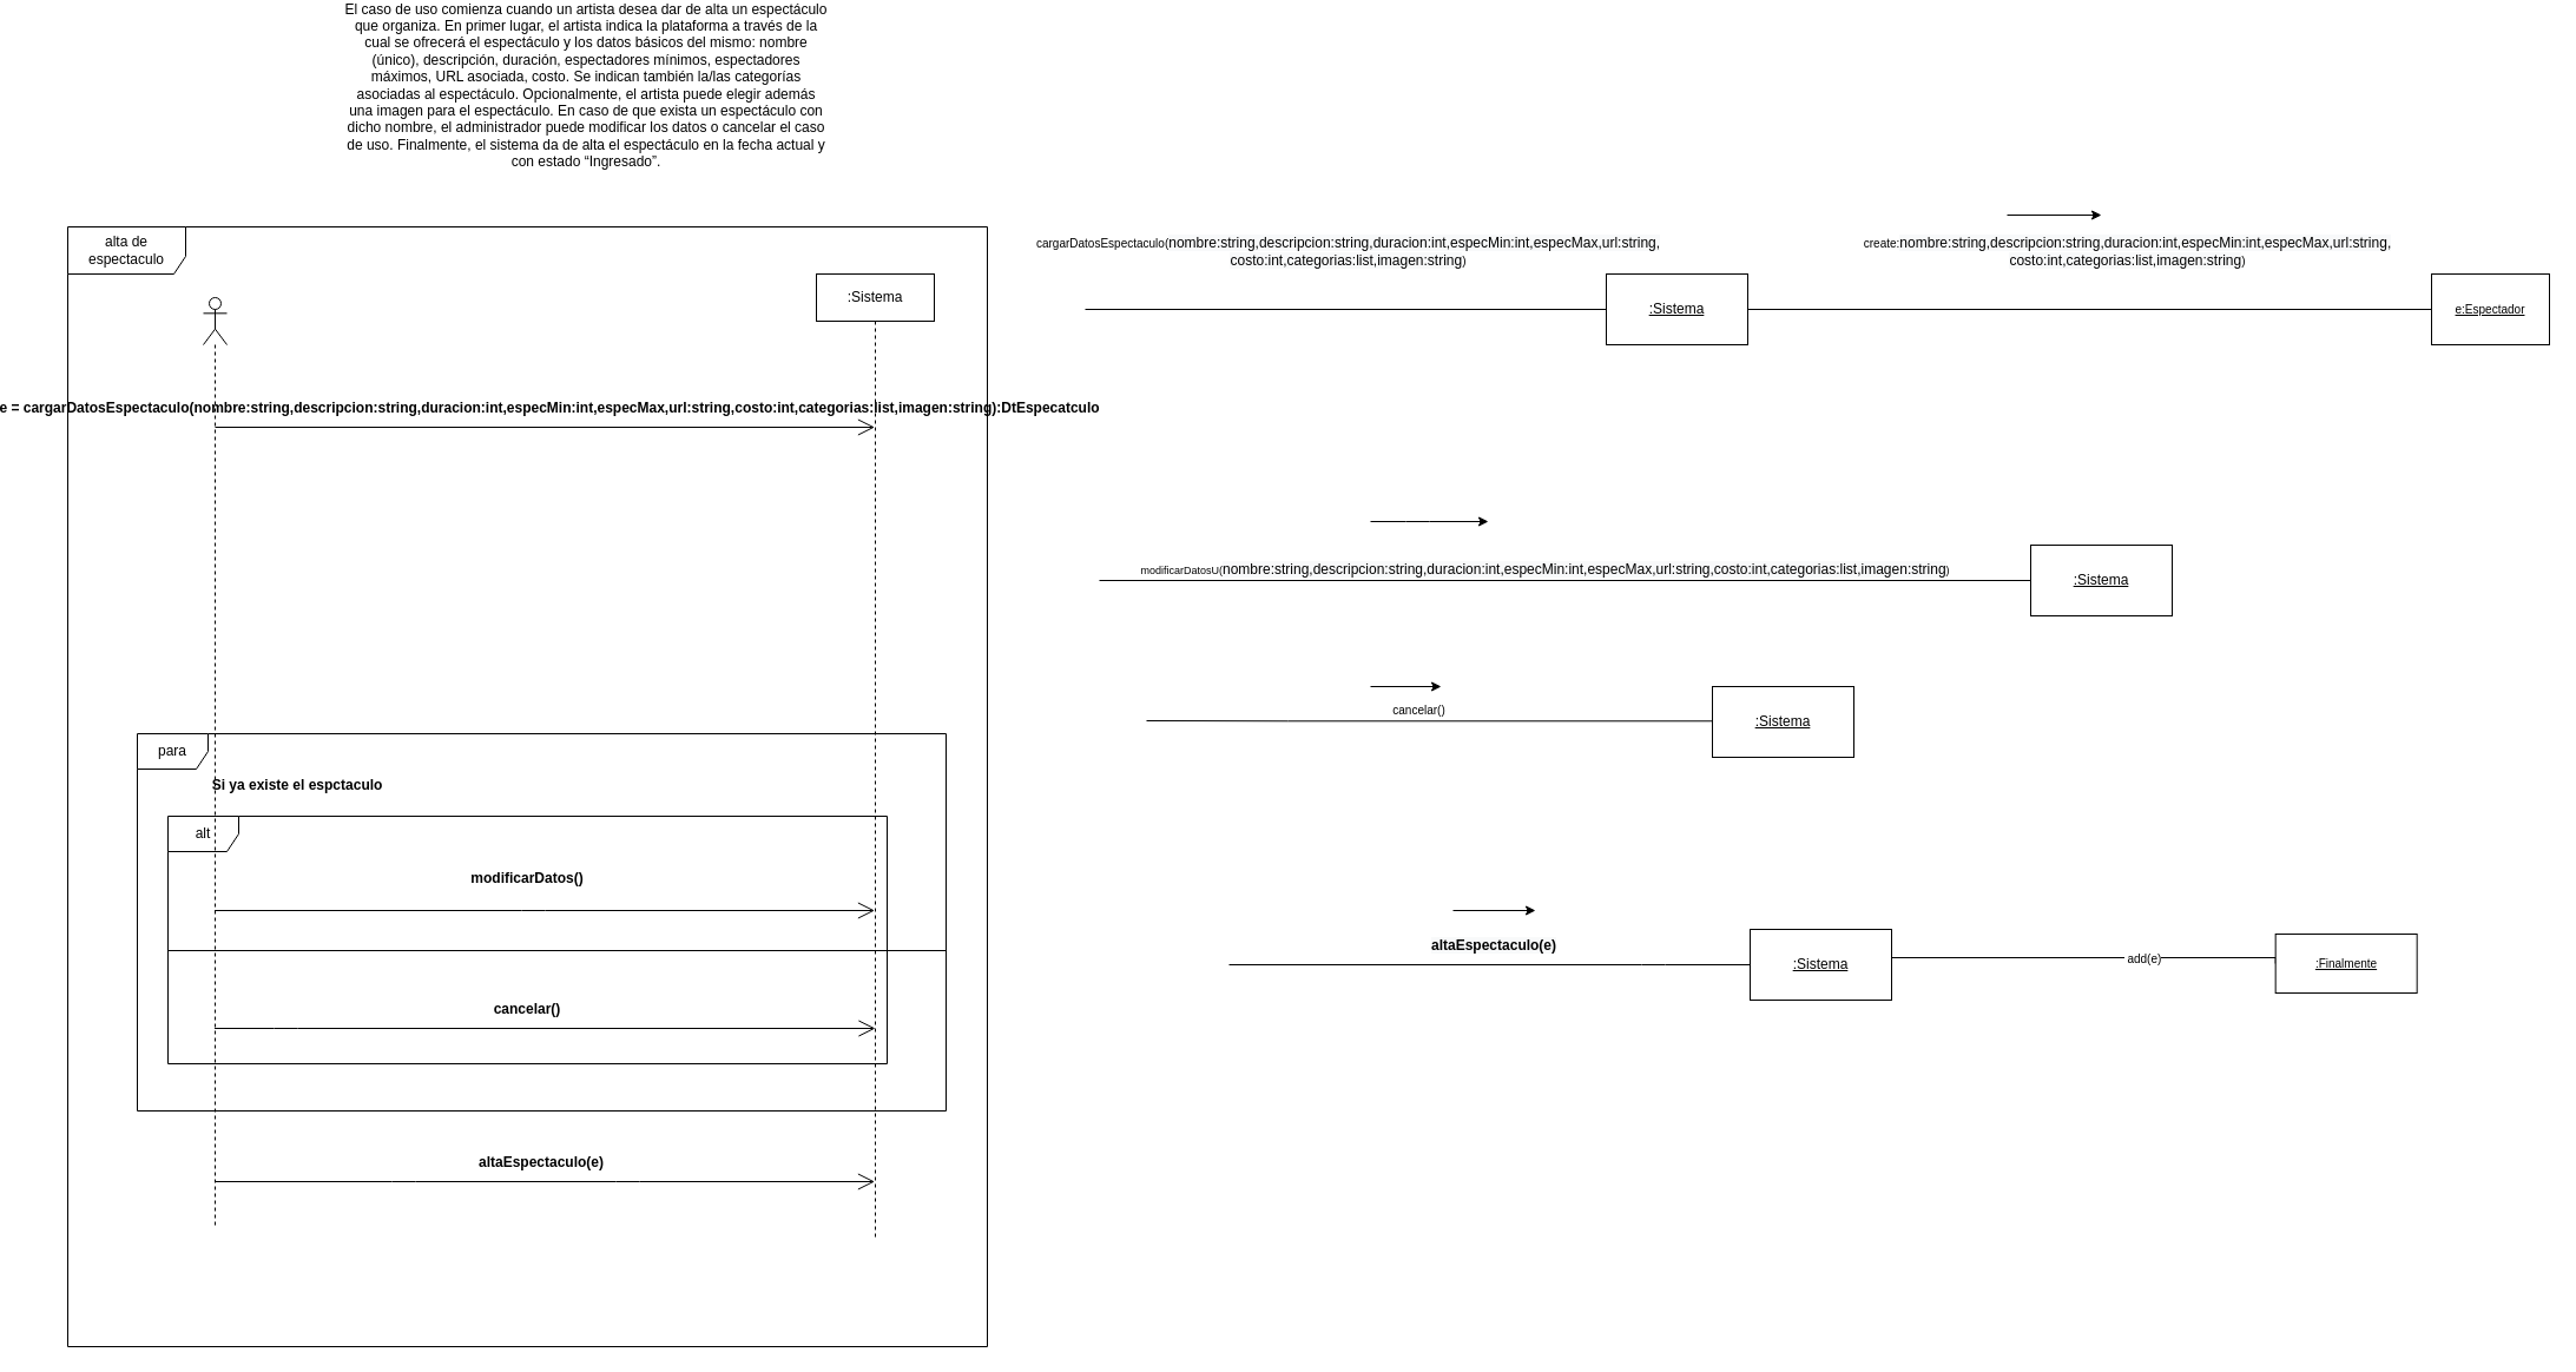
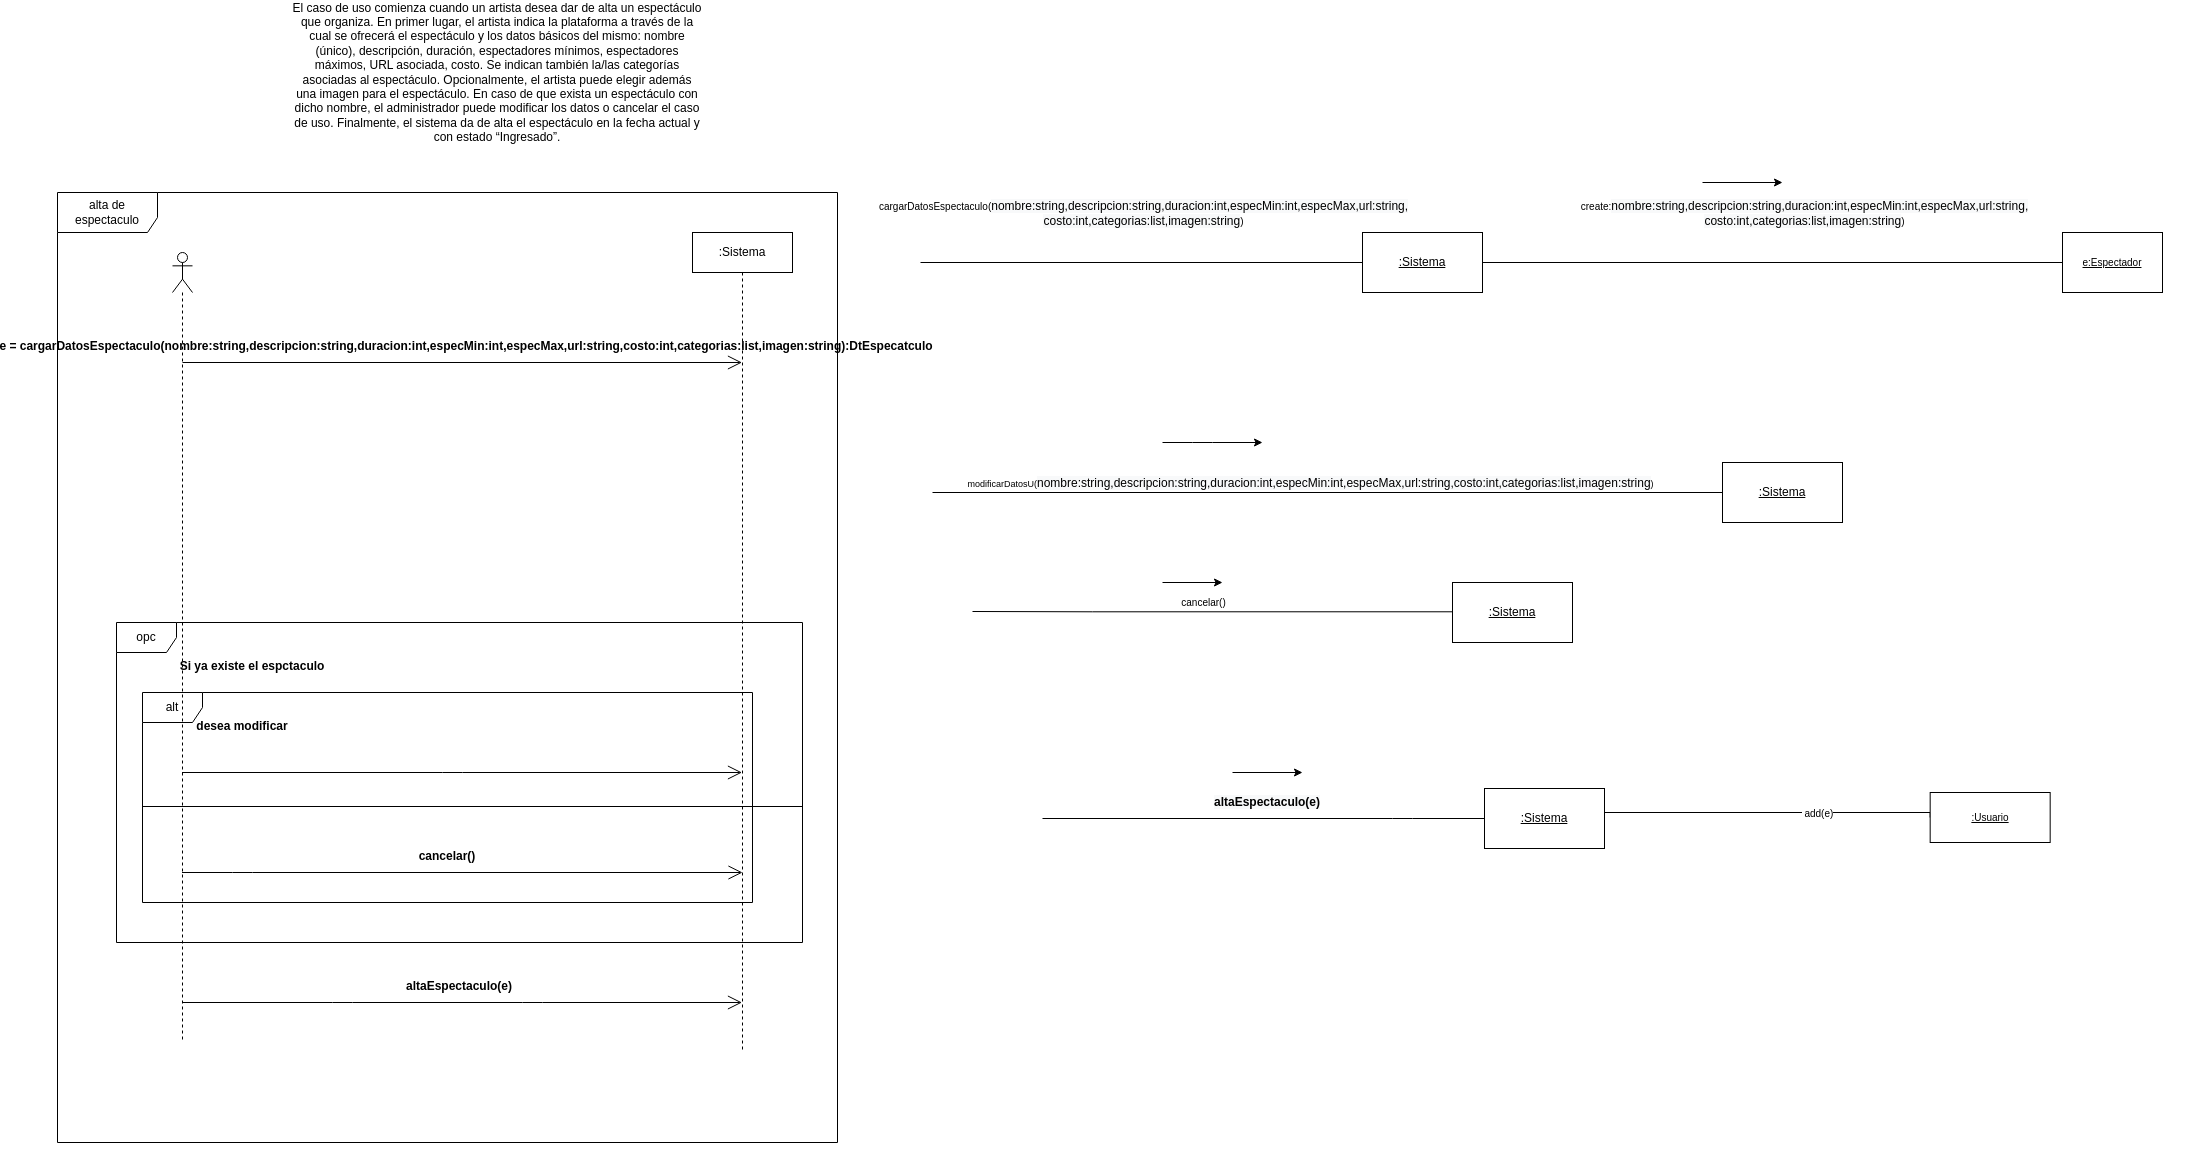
  <mxCell id="0" />
  <mxCell id="1" parent="0" />
  <mxCell id="2" value="alta de espectaculo&lt;br&gt;" style="shape=umlFrame;whiteSpace=wrap;html=1;width=100;height=40;" parent="1" vertex="1"><mxGeometry x="20" y="150" width="780" height="950" as="geometry" /></mxCell>
  <mxCell id="3" value="alt" style="shape=umlFrame;whiteSpace=wrap;html=1;" parent="1" vertex="1"><mxGeometry x="105" y="650" width="610" height="210" as="geometry" /></mxCell>
  <mxCell id="4" value=":Sistema" style="shape=umlLifeline;perimeter=lifelinePerimeter;whiteSpace=wrap;html=1;container=1;collapsible=0;recursiveResize=0;outlineConnect=0;" parent="1" vertex="1"><mxGeometry x="655" y="190" width="100" height="820" as="geometry" /></mxCell>
  <mxCell id="5" value="" style="endArrow=open;endFill=1;endSize=12;html=1;" parent="1" target="4" edge="1"><mxGeometry width="160" relative="1" as="geometry"><mxPoint x="145" y="320" as="sourcePoint" /><mxPoint x="535" y="320" as="targetPoint" /></mxGeometry></mxCell>
  <mxCell id="6" value="e = cargarDatosEspectaculo(nombre:string,descripcion:string,duracion:int,especMin:int,especMax,url:string,costo:int,categorias:list,imagen:string):DtEspecatculo" style="text;align=center;fontStyle=1;verticalAlign=middle;spacingLeft=3;spacingRight=3;strokeColor=none;rotatable=0;points=[[0,0.5],[1,0.5]];portConstraint=eastwest;" parent="1" vertex="1"><mxGeometry x="379" y="290" width="100" height="26" as="geometry" /></mxCell>
- <mxCell id="7" value="para" style="shape=umlFrame;whiteSpace=wrap;html=1;" parent="1" vertex="1"><mxGeometry x="79" y="580" width="686" height="320" as="geometry" /></mxCell>
+ <mxCell id="7" value="opc" style="shape=umlFrame;whiteSpace=wrap;html=1;" parent="1" vertex="1"><mxGeometry x="79" y="580" width="686" height="320" as="geometry" /></mxCell>
  <mxCell id="8" value="Si ya existe el espctaculo" style="text;align=center;fontStyle=1;verticalAlign=middle;spacingLeft=3;spacingRight=3;strokeColor=none;rotatable=0;points=[[0,0.5],[1,0.5]];portConstraint=eastwest;" parent="1" vertex="1"><mxGeometry x="175" y="610" width="80" height="26" as="geometry" /></mxCell>
  <mxCell id="9" value="" style="endArrow=open;endFill=1;endSize=12;html=1;" parent="1" source="10" target="4" edge="1"><mxGeometry width="160" relative="1" as="geometry"><mxPoint x="285" y="560" as="sourcePoint" /><mxPoint x="455" y="560" as="targetPoint" /><Array as="points"><mxPoint x="415" y="730" /></Array></mxGeometry></mxCell>
  <mxCell id="10" value="" style="shape=umlLifeline;participant=umlActor;perimeter=lifelinePerimeter;whiteSpace=wrap;html=1;container=1;collapsible=0;recursiveResize=0;verticalAlign=top;spacingTop=36;outlineConnect=0;" parent="1" vertex="1"><mxGeometry x="135" y="210" width="20" height="790" as="geometry" /></mxCell>
- <mxCell id="11" value="modificarDatos()" style="text;align=center;fontStyle=1;verticalAlign=middle;spacingLeft=3;spacingRight=3;strokeColor=none;rotatable=0;points=[[0,0.5],[1,0.5]];portConstraint=eastwest;" parent="1" vertex="1"><mxGeometry x="370" y="689" width="80" height="26" as="geometry" /></mxCell>
  <mxCell id="12" value="" style="line;strokeWidth=1;fillColor=none;align=left;verticalAlign=middle;spacingTop=-1;spacingLeft=3;spacingRight=3;rotatable=0;labelPosition=right;points=[];portConstraint=eastwest;" parent="1" vertex="1"><mxGeometry x="105" y="760" width="660" height="8" as="geometry" /></mxCell>
+ <mxCell id="13" value="desea modificar" style="text;align=center;fontStyle=1;verticalAlign=middle;spacingLeft=3;spacingRight=3;strokeColor=none;rotatable=0;points=[[0,0.5],[1,0.5]];portConstraint=eastwest;" parent="1" vertex="1"><mxGeometry x="165" y="670" width="80" height="26" as="geometry" /></mxCell>
  <mxCell id="14" value="" style="endArrow=open;endFill=1;endSize=12;html=1;" parent="1" source="10" edge="1"><mxGeometry width="160" relative="1" as="geometry"><mxPoint x="325" y="560" as="sourcePoint" /><mxPoint x="705" y="830" as="targetPoint" /><Array as="points"><mxPoint x="205" y="830" /></Array></mxGeometry></mxCell>
  <mxCell id="15" value="cancelar()" style="text;align=center;fontStyle=1;verticalAlign=middle;spacingLeft=3;spacingRight=3;strokeColor=none;rotatable=0;points=[[0,0.5],[1,0.5]];portConstraint=eastwest;" parent="1" vertex="1"><mxGeometry x="370" y="800" width="80" height="26" as="geometry" /></mxCell>
  <mxCell id="16" value="" style="endArrow=open;endFill=1;endSize=12;html=1;" parent="1" source="10" target="4" edge="1"><mxGeometry width="160" relative="1" as="geometry"><mxPoint x="695" y="660" as="sourcePoint" /><mxPoint x="855" y="660" as="targetPoint" /><Array as="points"><mxPoint x="305" y="960" /><mxPoint x="495" y="960" /></Array></mxGeometry></mxCell>
  <mxCell id="17" value="altaEspectaculo(e)" style="text;align=center;fontStyle=1;verticalAlign=middle;spacingLeft=3;spacingRight=3;strokeColor=none;rotatable=0;points=[[0,0.5],[1,0.5]];portConstraint=eastwest;" parent="1" vertex="1"><mxGeometry x="382" y="930" width="80" height="26" as="geometry" /></mxCell>
  <mxCell id="18" value="El caso de uso comienza cuando un artista desea dar de alta un espectáculo&lt;br/&gt;que organiza. En primer lugar, el artista indica la plataforma a través de la&lt;br/&gt;cual se ofrecerá el espectáculo y los datos básicos del mismo: nombre&lt;br/&gt;(único), descripción, duración, espectadores mínimos, espectadores&lt;br/&gt;máximos, URL asociada, costo. Se indican también la/las categorías&lt;br/&gt;asociadas al espectáculo. Opcionalmente, el artista puede elegir además&lt;br/&gt;una imagen para el espectáculo. En caso de que exista un espectáculo con&lt;br/&gt;dicho nombre, el administrador puede modificar los datos o cancelar el caso&lt;br/&gt;de uso. Finalmente, el sistema da de alta el espectáculo en la fecha actual y&lt;br/&gt;con estado “Ingresado”." style="text;html=1;strokeColor=none;fillColor=none;align=center;verticalAlign=middle;whiteSpace=wrap;rounded=0;" vertex="1" parent="1"><mxGeometry x="155" y="20" width="610" height="20" as="geometry" /></mxCell>
  <mxCell id="19" style="edgeStyle=orthogonalEdgeStyle;rounded=0;orthogonalLoop=1;jettySize=auto;html=1;exitX=1;exitY=0.5;exitDx=0;exitDy=0;entryX=0;entryY=0.5;entryDx=0;entryDy=0;fontSize=10;endArrow=none;endFill=0;" edge="1" parent="1" source="23" target="27"><mxGeometry relative="1" as="geometry" /></mxCell>
  <mxCell id="20" value="create:&lt;span style=&quot;font-size: 12px ; background-color: rgb(248 , 249 , 250)&quot;&gt;nombre:string,descripcion:string,duracion:int,especMin:int,especMax,url:string,&lt;/span&gt;&lt;br style=&quot;font-size: 12px&quot;&gt;&lt;span style=&quot;font-size: 12px ; background-color: rgb(248 , 249 , 250)&quot;&gt;costo:int,categorias:list,imagen:string&lt;/span&gt;)" style="edgeLabel;html=1;align=center;verticalAlign=middle;resizable=0;points=[];fontSize=10;" vertex="1" connectable="0" parent="19"><mxGeometry x="-0.266" y="-2" relative="1" as="geometry"><mxPoint x="108" y="-52" as="offset" /></mxGeometry></mxCell>
  <mxCell id="21" style="edgeStyle=orthogonalEdgeStyle;rounded=0;orthogonalLoop=1;jettySize=auto;html=1;entryX=0;entryY=0.5;entryDx=0;entryDy=0;fontSize=10;endArrow=none;endFill=0;" edge="1" parent="1" source="34" target="29"><mxGeometry relative="1" as="geometry"><mxPoint x="1395" y="390" as="sourcePoint" /><Array as="points"><mxPoint x="1893" y="770" /></Array></mxGeometry></mxCell>
  <mxCell id="22" value="&amp;nbsp;add(e)" style="edgeLabel;html=1;align=center;verticalAlign=middle;resizable=0;points=[];fontSize=10;" vertex="1" connectable="0" parent="21"><mxGeometry x="-0.074" y="1" relative="1" as="geometry"><mxPoint x="59" y="1" as="offset" /></mxGeometry></mxCell>
  <mxCell id="23" value=":Sistema" style="rounded=0;whiteSpace=wrap;html=1;fontStyle=4" vertex="1" parent="1"><mxGeometry x="1325" y="190" width="120" height="60" as="geometry" /></mxCell>
  <mxCell id="24" value="" style="endArrow=none;html=1;fontSize=9;entryX=0;entryY=0.5;entryDx=0;entryDy=0;" edge="1" parent="1" target="23"><mxGeometry width="50" height="50" relative="1" as="geometry"><mxPoint x="883" y="220" as="sourcePoint" /><mxPoint x="1253" y="280" as="targetPoint" /></mxGeometry></mxCell>
  <mxCell id="25" value="cargarDatosEspectaculo(&lt;span style=&quot;font-size: 12px ; background-color: rgb(248 , 249 , 250)&quot;&gt;nombre:string,descripcion:string,duracion:int,especMin:int,especMax,url:string,&lt;br&gt;costo:int,categorias:list,imagen:string&lt;/span&gt;)" style="edgeLabel;html=1;align=center;verticalAlign=middle;resizable=0;points=[];fontSize=10;" vertex="1" connectable="0" parent="1"><mxGeometry x="1075" y="190" as="geometry"><mxPoint x="30" y="-20" as="offset" /></mxGeometry></mxCell>
  <mxCell id="26" value="" style="endArrow=classic;html=1;fontSize=10;" edge="1" parent="1"><mxGeometry width="50" height="50" relative="1" as="geometry"><mxPoint x="1195" y="730" as="sourcePoint" /><mxPoint x="1265" y="730" as="targetPoint" /></mxGeometry></mxCell>
  <mxCell id="27" value="e:Espectador" style="rounded=0;whiteSpace=wrap;html=1;fontSize=10;fontStyle=4" vertex="1" parent="1"><mxGeometry x="2025" y="190" width="100" height="60" as="geometry" /></mxCell>
  <mxCell id="28" value="" style="endArrow=classic;html=1;fontSize=10;" edge="1" parent="1"><mxGeometry width="50" height="50" relative="1" as="geometry"><mxPoint x="1665" y="140" as="sourcePoint" /><mxPoint x="1745" y="140" as="targetPoint" /></mxGeometry></mxCell>
- <mxCell id="29" value="&lt;u&gt;:Finalmente&lt;/u&gt;" style="rounded=0;whiteSpace=wrap;html=1;fontSize=10;" vertex="1" parent="1"><mxGeometry x="1892.67" y="750" width="120" height="50" as="geometry" /></mxCell>
+ <mxCell id="29" value="&lt;u&gt;:Usuario&lt;/u&gt;" style="rounded=0;whiteSpace=wrap;html=1;fontSize=10;" vertex="1" parent="1"><mxGeometry x="1892.67" y="750" width="120" height="50" as="geometry" /></mxCell>
  <mxCell id="30" style="edgeStyle=orthogonalEdgeStyle;rounded=0;orthogonalLoop=1;jettySize=auto;html=1;exitX=0;exitY=0.5;exitDx=0;exitDy=0;fontSize=8;endArrow=none;endFill=0;" edge="1" parent="1" source="32"><mxGeometry relative="1" as="geometry"><mxPoint x="895" y="450" as="targetPoint" /></mxGeometry></mxCell>
  <mxCell id="31" value="&lt;span style=&quot;font-size: 9px&quot;&gt;modificarDatosU(&lt;/span&gt;&lt;span style=&quot;font-size: 12px ; background-color: rgb(248 , 249 , 250)&quot;&gt;nombre:string,descripcion:string,duracion:int,especMin:int,especMax,url:string,costo:int,categorias:list,imagen:string&lt;/span&gt;&lt;span style=&quot;font-size: 9px&quot;&gt;)&lt;/span&gt;" style="edgeLabel;html=1;align=center;verticalAlign=middle;resizable=0;points=[];fontSize=8;" vertex="1" connectable="0" parent="30"><mxGeometry x="0.061" y="-2" relative="1" as="geometry"><mxPoint x="6" y="-8" as="offset" /></mxGeometry></mxCell>
  <mxCell id="32" value=":Sistema" style="rounded=0;whiteSpace=wrap;html=1;fontStyle=4" vertex="1" parent="1"><mxGeometry x="1685" y="420" width="120" height="60" as="geometry" /></mxCell>
  <mxCell id="33" value="" style="endArrow=classic;html=1;fontSize=10;" edge="1" parent="1"><mxGeometry width="50" height="50" relative="1" as="geometry"><mxPoint x="1125" y="400" as="sourcePoint" /><mxPoint x="1225" y="400" as="targetPoint" /><Array as="points"><mxPoint x="1165" y="400" /></Array></mxGeometry></mxCell>
  <mxCell id="34" value=":Sistema" style="rounded=0;whiteSpace=wrap;html=1;fontStyle=4" vertex="1" parent="1"><mxGeometry x="1447" y="746" width="120" height="60" as="geometry" /></mxCell>
  <mxCell id="35" value="" style="endArrow=none;html=1;fontSize=9;entryX=0;entryY=0.5;entryDx=0;entryDy=0;" edge="1" parent="1" target="34"><mxGeometry width="50" height="50" relative="1" as="geometry"><mxPoint x="1005" y="776" as="sourcePoint" /><mxPoint x="1375" y="836" as="targetPoint" /><Array as="points"><mxPoint x="1365" y="776" /></Array></mxGeometry></mxCell>
  <mxCell id="36" value="&lt;span style=&quot;color: rgb(0, 0, 0); font-family: helvetica; font-size: 12px; font-style: normal; font-weight: 700; letter-spacing: normal; text-align: center; text-indent: 0px; text-transform: none; word-spacing: 0px; background-color: rgb(248, 249, 250); display: inline; float: none;&quot;&gt;altaEspectaculo(e)&lt;/span&gt;" style="text;whiteSpace=wrap;html=1;" vertex="1" parent="1"><mxGeometry x="1175" y="746" width="130" height="30" as="geometry" /></mxCell>
  <mxCell id="37" value=":Sistema" style="rounded=0;whiteSpace=wrap;html=1;fontStyle=4" vertex="1" parent="1"><mxGeometry x="1415" y="540" width="120" height="60" as="geometry" /></mxCell>
  <mxCell id="38" style="edgeStyle=orthogonalEdgeStyle;rounded=0;orthogonalLoop=1;jettySize=auto;html=1;exitX=0;exitY=0.5;exitDx=0;exitDy=0;fontSize=8;endArrow=none;endFill=0;" edge="1" parent="1"><mxGeometry relative="1" as="geometry"><mxPoint x="935" y="569" as="targetPoint" /><mxPoint x="1415" y="569.29" as="sourcePoint" /><Array as="points"><mxPoint x="1055" y="569" /><mxPoint x="1055" y="569" /></Array></mxGeometry></mxCell>
  <mxCell id="39" value="&lt;font size=&quot;1&quot;&gt;cancelar()&lt;/font&gt;" style="edgeLabel;html=1;align=center;verticalAlign=middle;resizable=0;points=[];fontSize=8;" vertex="1" connectable="0" parent="38"><mxGeometry x="0.061" y="-2" relative="1" as="geometry"><mxPoint x="6" y="-8" as="offset" /></mxGeometry></mxCell>
  <mxCell id="40" value="" style="endArrow=classic;html=1;fontSize=10;" edge="1" parent="1"><mxGeometry width="50" height="50" relative="1" as="geometry"><mxPoint x="1125" y="540" as="sourcePoint" /><mxPoint x="1185" y="540" as="targetPoint" /></mxGeometry></mxCell>
